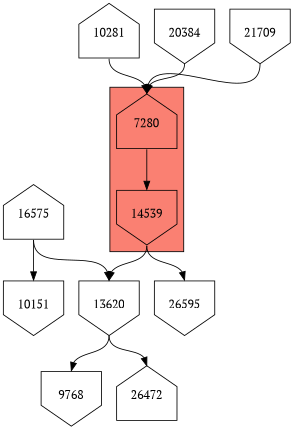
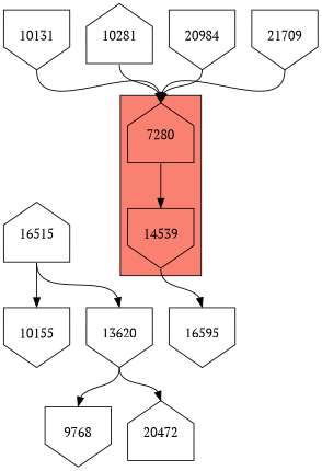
  digraph {
    fontname="PT Serif"
    node [fontname="PT Serif" shape=invhouse]
    edge [fontname="PT Serif" headport=n tailport=s]
    n1 [height=1 label=7280 shape=house width=1]
    14539 [height=1 width=1]
    13620 [height=1 width=1]
-   16595 [height=1 width=1 label=26595]
+   16595 [height=1 width=1]
    9768 [height=1 width=1]
-   20472 [height=1 shape=house width=1 label=26472]
-   16575 [height=1 shape=house width=1]
-   10151 [height=1 width=1]
+   20472 [height=1 shape=house width=1]
+   16575 [height=1 shape=house width=1 label=16515]
+   10151 [height=1 width=1 label=10155]
+   10131 [height=1 width=1]
    10281 [height=1 shape=house width=1]
-   20384 [height=1 width=1]
+   20384 [height=1 width=1 label=20984]
    n12 [height=1 label=21709 width=1]
    subgraph cluster_1 {
      fillcolor=salmon
      style=filled
      n1
      14539
    }
    n1 -> 14539
-   14539 -> 13620
    14539 -> 16595
    13620 -> 9768
    13620 -> 20472
    16575 -> 13620
    16575 -> 10151
+   10131 -> n1
    10281 -> n1
    20384 -> n1
    n12 -> n1
  }
